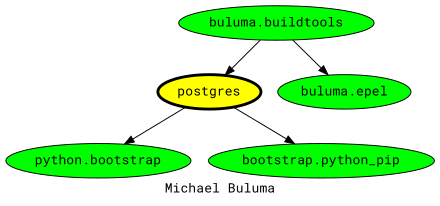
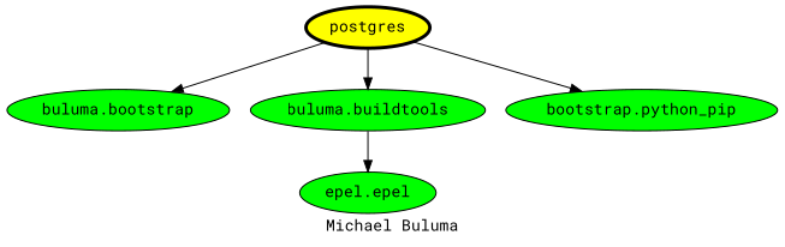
  digraph {
    fontname="Roboto Mono"
    label="Michael Buluma"
    node [fillcolor=green fontname="Roboto Mono" style=filled]
    edge [fontname="Roboto Mono"]
    postgres [fillcolor=yellow penwidth=3]
-   "buluma.bootstrap" [label="python.bootstrap"]
+   "buluma.bootstrap"
    "buluma.buildtools"
    n4 [label="bootstrap.python_pip"]
-   "buluma.epel"
+   "buluma.epel" [label="epel.epel"]
    postgres -> "buluma.bootstrap"
-   "buluma.buildtools" -> postgres
+   postgres -> "buluma.buildtools"
    postgres -> n4
    "buluma.buildtools" -> "buluma.epel"
  }
